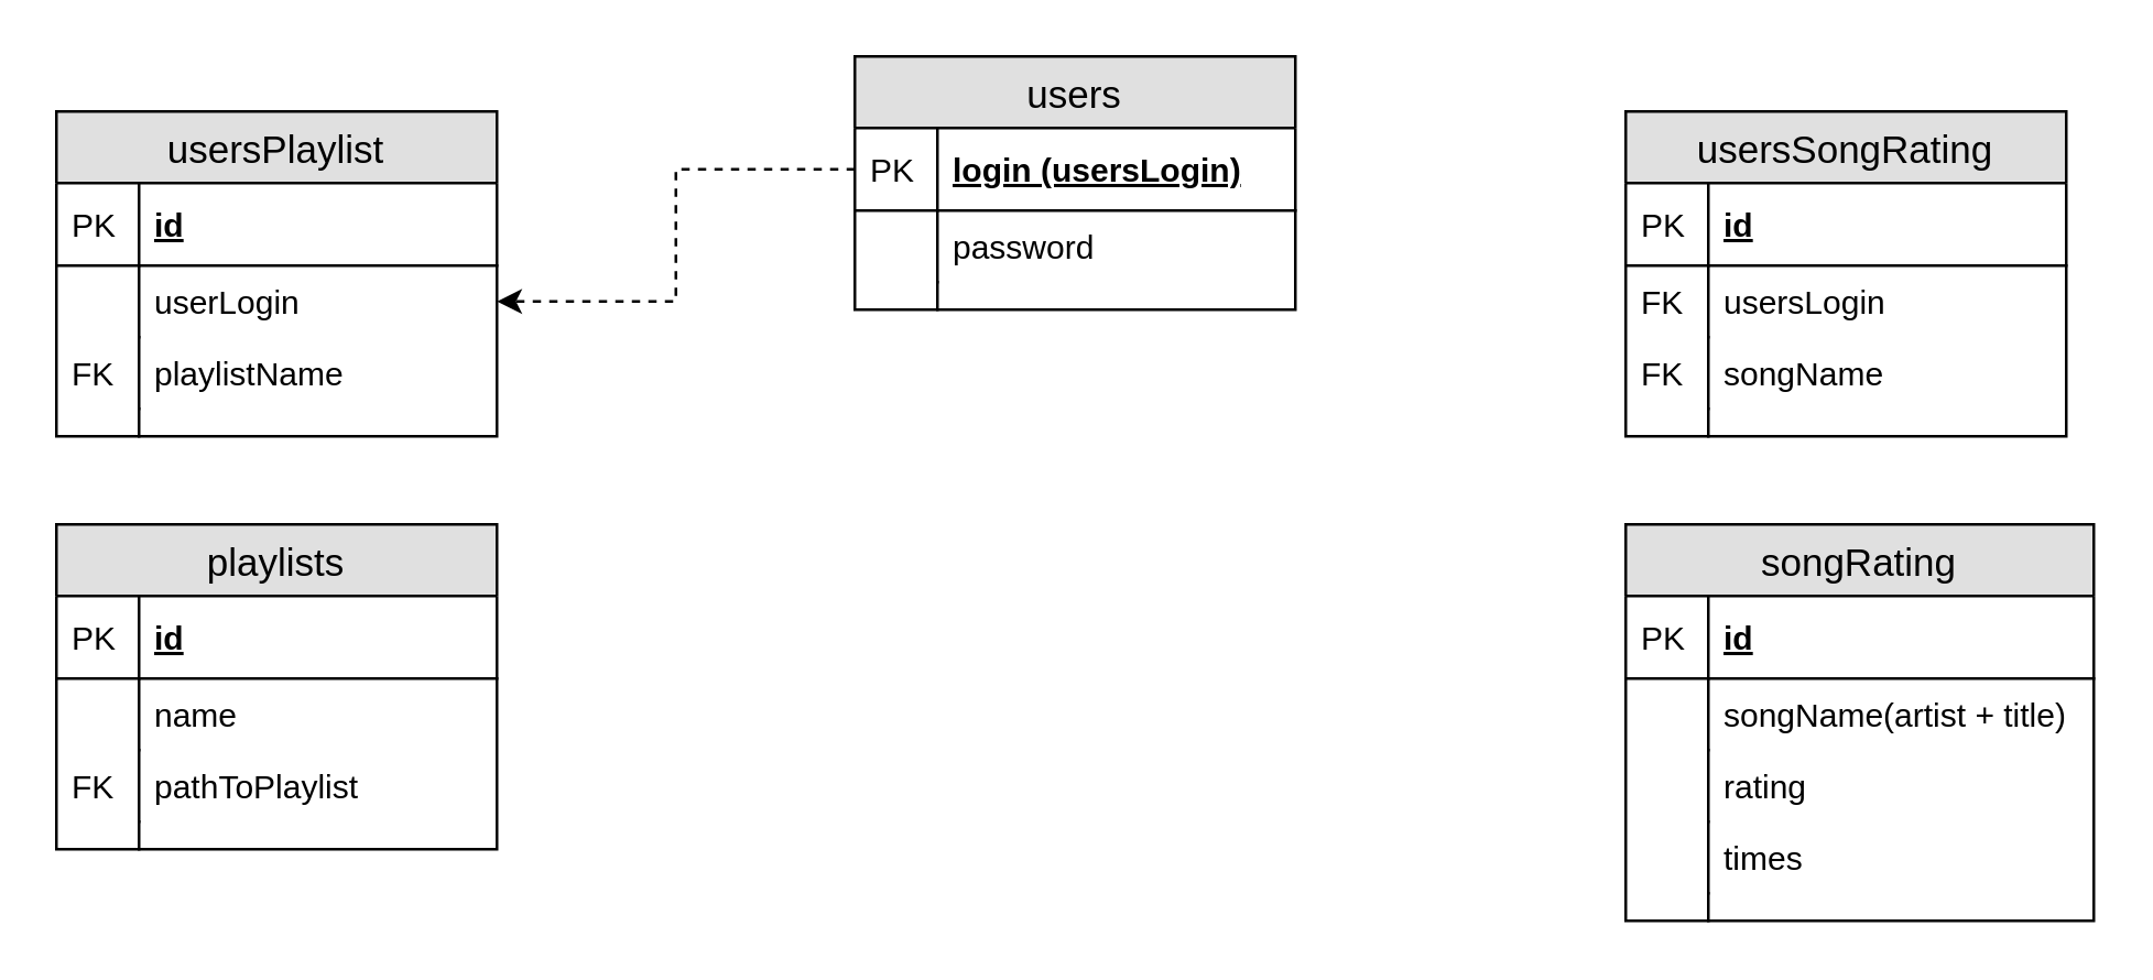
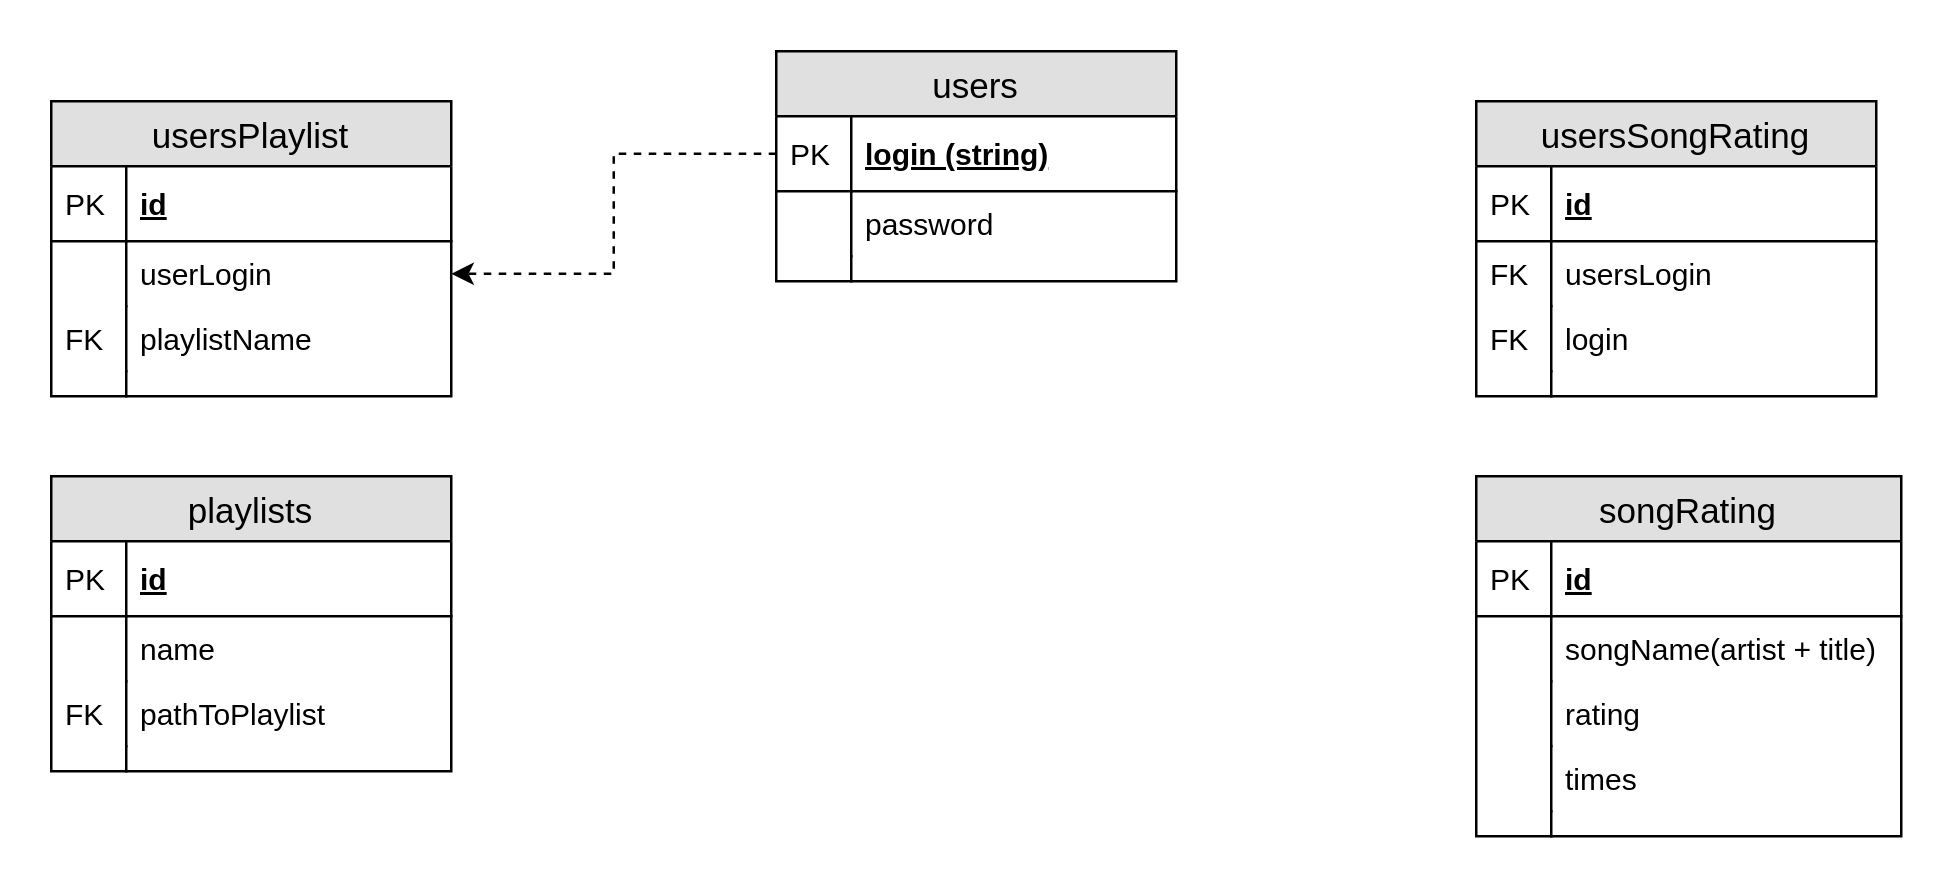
  <mxCell id="0" />
  <mxCell id="1" parent="0" />
  <mxCell id="2" value="users" style="swimlane;fontStyle=0;childLayout=stackLayout;horizontal=1;startSize=26;fillColor=#e0e0e0;horizontalStack=0;resizeParent=1;resizeParentMax=0;resizeLast=0;collapsible=1;marginBottom=0;swimlaneFillColor=#ffffff;align=center;fontSize=14;" vertex="1" parent="1"><mxGeometry x="310" y="20" width="160" height="92" as="geometry" /></mxCell>
- <mxCell id="3" value="login (usersLogin)" style="shape=partialRectangle;top=0;left=0;right=0;bottom=1;align=left;verticalAlign=middle;fillColor=none;spacingLeft=34;spacingRight=4;overflow=hidden;rotatable=0;points=[[0,0.5],[1,0.5]];portConstraint=eastwest;dropTarget=0;fontStyle=5;fontSize=12;" vertex="1" parent="2"><mxGeometry y="26" width="160" height="30" as="geometry" /></mxCell>
+ <mxCell id="3" value="login (string)" style="shape=partialRectangle;top=0;left=0;right=0;bottom=1;align=left;verticalAlign=middle;fillColor=none;spacingLeft=34;spacingRight=4;overflow=hidden;rotatable=0;points=[[0,0.5],[1,0.5]];portConstraint=eastwest;dropTarget=0;fontStyle=5;fontSize=12;" vertex="1" parent="2"><mxGeometry y="26" width="160" height="30" as="geometry" /></mxCell>
  <mxCell id="4" value="PK" style="shape=partialRectangle;top=0;left=0;bottom=0;fillColor=none;align=left;verticalAlign=middle;spacingLeft=4;spacingRight=4;overflow=hidden;rotatable=0;points=[];portConstraint=eastwest;part=1;fontSize=12;" vertex="1" connectable="0" parent="3"><mxGeometry width="30" height="30" as="geometry" /></mxCell>
  <mxCell id="5" value="password" style="shape=partialRectangle;top=0;left=0;right=0;bottom=0;align=left;verticalAlign=top;fillColor=none;spacingLeft=34;spacingRight=4;overflow=hidden;rotatable=0;points=[[0,0.5],[1,0.5]];portConstraint=eastwest;dropTarget=0;fontSize=12;" vertex="1" parent="2"><mxGeometry y="56" width="160" height="26" as="geometry" /></mxCell>
  <mxCell id="6" value="" style="shape=partialRectangle;top=0;left=0;bottom=0;fillColor=none;align=left;verticalAlign=top;spacingLeft=4;spacingRight=4;overflow=hidden;rotatable=0;points=[];portConstraint=eastwest;part=1;fontSize=12;" vertex="1" connectable="0" parent="5"><mxGeometry width="30" height="26" as="geometry" /></mxCell>
  <mxCell id="7" value="" style="shape=partialRectangle;top=0;left=0;right=0;bottom=0;align=left;verticalAlign=top;fillColor=none;spacingLeft=34;spacingRight=4;overflow=hidden;rotatable=0;points=[[0,0.5],[1,0.5]];portConstraint=eastwest;dropTarget=0;fontSize=12;" vertex="1" parent="2"><mxGeometry y="82" width="160" height="10" as="geometry" /></mxCell>
  <mxCell id="8" value="" style="shape=partialRectangle;top=0;left=0;bottom=0;fillColor=none;align=left;verticalAlign=top;spacingLeft=4;spacingRight=4;overflow=hidden;rotatable=0;points=[];portConstraint=eastwest;part=1;fontSize=12;" vertex="1" connectable="0" parent="7"><mxGeometry width="30" height="10" as="geometry" /></mxCell>
  <mxCell id="9" value="playlists" style="swimlane;fontStyle=0;childLayout=stackLayout;horizontal=1;startSize=26;fillColor=#e0e0e0;horizontalStack=0;resizeParent=1;resizeParentMax=0;resizeLast=0;collapsible=1;marginBottom=0;swimlaneFillColor=#ffffff;align=center;fontSize=14;" vertex="1" parent="1"><mxGeometry x="20" y="190" width="160" height="118" as="geometry" /></mxCell>
  <mxCell id="10" value="id" style="shape=partialRectangle;top=0;left=0;right=0;bottom=1;align=left;verticalAlign=middle;fillColor=none;spacingLeft=34;spacingRight=4;overflow=hidden;rotatable=0;points=[[0,0.5],[1,0.5]];portConstraint=eastwest;dropTarget=0;fontStyle=5;fontSize=12;" vertex="1" parent="9"><mxGeometry y="26" width="160" height="30" as="geometry" /></mxCell>
  <mxCell id="11" value="PK" style="shape=partialRectangle;top=0;left=0;bottom=0;fillColor=none;align=left;verticalAlign=middle;spacingLeft=4;spacingRight=4;overflow=hidden;rotatable=0;points=[];portConstraint=eastwest;part=1;fontSize=12;" vertex="1" connectable="0" parent="10"><mxGeometry width="30" height="30" as="geometry" /></mxCell>
  <mxCell id="12" value="name" style="shape=partialRectangle;top=0;left=0;right=0;bottom=0;align=left;verticalAlign=top;fillColor=none;spacingLeft=34;spacingRight=4;overflow=hidden;rotatable=0;points=[[0,0.5],[1,0.5]];portConstraint=eastwest;dropTarget=0;fontSize=12;" vertex="1" parent="9"><mxGeometry y="56" width="160" height="26" as="geometry" /></mxCell>
  <mxCell id="13" value="" style="shape=partialRectangle;top=0;left=0;bottom=0;fillColor=none;align=left;verticalAlign=top;spacingLeft=4;spacingRight=4;overflow=hidden;rotatable=0;points=[];portConstraint=eastwest;part=1;fontSize=12;" vertex="1" connectable="0" parent="12"><mxGeometry width="30" height="26" as="geometry" /></mxCell>
  <mxCell id="14" value="pathToPlaylist" style="shape=partialRectangle;top=0;left=0;right=0;bottom=0;align=left;verticalAlign=top;fillColor=none;spacingLeft=34;spacingRight=4;overflow=hidden;rotatable=0;points=[[0,0.5],[1,0.5]];portConstraint=eastwest;dropTarget=0;fontSize=12;" vertex="1" parent="9"><mxGeometry y="82" width="160" height="26" as="geometry" /></mxCell>
  <mxCell id="15" value="FK" style="shape=partialRectangle;top=0;left=0;bottom=0;fillColor=none;align=left;verticalAlign=top;spacingLeft=4;spacingRight=4;overflow=hidden;rotatable=0;points=[];portConstraint=eastwest;part=1;fontSize=12;" vertex="1" connectable="0" parent="14"><mxGeometry width="30" height="26" as="geometry" /></mxCell>
  <mxCell id="16" value="" style="shape=partialRectangle;top=0;left=0;right=0;bottom=0;align=left;verticalAlign=top;fillColor=none;spacingLeft=34;spacingRight=4;overflow=hidden;rotatable=0;points=[[0,0.5],[1,0.5]];portConstraint=eastwest;dropTarget=0;fontSize=12;" vertex="1" parent="9"><mxGeometry y="108" width="160" height="10" as="geometry" /></mxCell>
  <mxCell id="17" value="" style="shape=partialRectangle;top=0;left=0;bottom=0;fillColor=none;align=left;verticalAlign=top;spacingLeft=4;spacingRight=4;overflow=hidden;rotatable=0;points=[];portConstraint=eastwest;part=1;fontSize=12;" vertex="1" connectable="0" parent="16"><mxGeometry width="30" height="10" as="geometry" /></mxCell>
  <mxCell id="18" value="usersPlaylist" style="swimlane;fontStyle=0;childLayout=stackLayout;horizontal=1;startSize=26;fillColor=#e0e0e0;horizontalStack=0;resizeParent=1;resizeParentMax=0;resizeLast=0;collapsible=1;marginBottom=0;swimlaneFillColor=#ffffff;align=center;fontSize=14;" vertex="1" parent="1"><mxGeometry x="20" y="40" width="160" height="118" as="geometry" /></mxCell>
  <mxCell id="19" value="id" style="shape=partialRectangle;top=0;left=0;right=0;bottom=1;align=left;verticalAlign=middle;fillColor=none;spacingLeft=34;spacingRight=4;overflow=hidden;rotatable=0;points=[[0,0.5],[1,0.5]];portConstraint=eastwest;dropTarget=0;fontStyle=5;fontSize=12;" vertex="1" parent="18"><mxGeometry y="26" width="160" height="30" as="geometry" /></mxCell>
  <mxCell id="20" value="PK" style="shape=partialRectangle;top=0;left=0;bottom=0;fillColor=none;align=left;verticalAlign=middle;spacingLeft=4;spacingRight=4;overflow=hidden;rotatable=0;points=[];portConstraint=eastwest;part=1;fontSize=12;" vertex="1" connectable="0" parent="19"><mxGeometry width="30" height="30" as="geometry" /></mxCell>
  <mxCell id="21" value="userLogin" style="shape=partialRectangle;top=0;left=0;right=0;bottom=0;align=left;verticalAlign=top;fillColor=none;spacingLeft=34;spacingRight=4;overflow=hidden;rotatable=0;points=[[0,0.5],[1,0.5]];portConstraint=eastwest;dropTarget=0;fontSize=12;" vertex="1" parent="18"><mxGeometry y="56" width="160" height="26" as="geometry" /></mxCell>
  <mxCell id="22" value="" style="shape=partialRectangle;top=0;left=0;bottom=0;fillColor=none;align=left;verticalAlign=top;spacingLeft=4;spacingRight=4;overflow=hidden;rotatable=0;points=[];portConstraint=eastwest;part=1;fontSize=12;" vertex="1" connectable="0" parent="21"><mxGeometry width="30" height="26" as="geometry" /></mxCell>
  <mxCell id="23" value="playlistName" style="shape=partialRectangle;top=0;left=0;right=0;bottom=0;align=left;verticalAlign=top;fillColor=none;spacingLeft=34;spacingRight=4;overflow=hidden;rotatable=0;points=[[0,0.5],[1,0.5]];portConstraint=eastwest;dropTarget=0;fontSize=12;" vertex="1" parent="18"><mxGeometry y="82" width="160" height="26" as="geometry" /></mxCell>
  <mxCell id="24" value="FK" style="shape=partialRectangle;top=0;left=0;bottom=0;fillColor=none;align=left;verticalAlign=top;spacingLeft=4;spacingRight=4;overflow=hidden;rotatable=0;points=[];portConstraint=eastwest;part=1;fontSize=12;" vertex="1" connectable="0" parent="23"><mxGeometry width="30" height="26" as="geometry" /></mxCell>
  <mxCell id="25" value="" style="shape=partialRectangle;top=0;left=0;right=0;bottom=0;align=left;verticalAlign=top;fillColor=none;spacingLeft=34;spacingRight=4;overflow=hidden;rotatable=0;points=[[0,0.5],[1,0.5]];portConstraint=eastwest;dropTarget=0;fontSize=12;" vertex="1" parent="18"><mxGeometry y="108" width="160" height="10" as="geometry" /></mxCell>
  <mxCell id="26" value="" style="shape=partialRectangle;top=0;left=0;bottom=0;fillColor=none;align=left;verticalAlign=top;spacingLeft=4;spacingRight=4;overflow=hidden;rotatable=0;points=[];portConstraint=eastwest;part=1;fontSize=12;" vertex="1" connectable="0" parent="25"><mxGeometry width="30" height="10" as="geometry" /></mxCell>
  <mxCell id="27" style="edgeStyle=orthogonalEdgeStyle;rounded=0;orthogonalLoop=1;jettySize=auto;html=1;entryX=1;entryY=0.5;entryDx=0;entryDy=0;dashed=1;" edge="1" parent="1" source="3" target="21"><mxGeometry relative="1" as="geometry" /></mxCell>
  <mxCell id="28" value="songRating" style="swimlane;fontStyle=0;childLayout=stackLayout;horizontal=1;startSize=26;fillColor=#e0e0e0;horizontalStack=0;resizeParent=1;resizeParentMax=0;resizeLast=0;collapsible=1;marginBottom=0;swimlaneFillColor=#ffffff;align=center;fontSize=14;" vertex="1" parent="1"><mxGeometry x="590" y="190" width="170" height="144" as="geometry" /></mxCell>
  <mxCell id="29" value="id" style="shape=partialRectangle;top=0;left=0;right=0;bottom=1;align=left;verticalAlign=middle;fillColor=none;spacingLeft=34;spacingRight=4;overflow=hidden;rotatable=0;points=[[0,0.5],[1,0.5]];portConstraint=eastwest;dropTarget=0;fontStyle=5;fontSize=12;" vertex="1" parent="28"><mxGeometry y="26" width="170" height="30" as="geometry" /></mxCell>
  <mxCell id="30" value="PK" style="shape=partialRectangle;top=0;left=0;bottom=0;fillColor=none;align=left;verticalAlign=middle;spacingLeft=4;spacingRight=4;overflow=hidden;rotatable=0;points=[];portConstraint=eastwest;part=1;fontSize=12;" vertex="1" connectable="0" parent="29"><mxGeometry width="30" height="30" as="geometry" /></mxCell>
  <mxCell id="31" value="songName(artist + title)" style="shape=partialRectangle;top=0;left=0;right=0;bottom=0;align=left;verticalAlign=top;fillColor=none;spacingLeft=34;spacingRight=4;overflow=hidden;rotatable=0;points=[[0,0.5],[1,0.5]];portConstraint=eastwest;dropTarget=0;fontSize=12;" vertex="1" parent="28"><mxGeometry y="56" width="170" height="26" as="geometry" /></mxCell>
  <mxCell id="32" value="" style="shape=partialRectangle;top=0;left=0;bottom=0;fillColor=none;align=left;verticalAlign=top;spacingLeft=4;spacingRight=4;overflow=hidden;rotatable=0;points=[];portConstraint=eastwest;part=1;fontSize=12;" vertex="1" connectable="0" parent="31"><mxGeometry width="30" height="26" as="geometry" /></mxCell>
  <mxCell id="33" value="rating" style="shape=partialRectangle;top=0;left=0;right=0;bottom=0;align=left;verticalAlign=top;fillColor=none;spacingLeft=34;spacingRight=4;overflow=hidden;rotatable=0;points=[[0,0.5],[1,0.5]];portConstraint=eastwest;dropTarget=0;fontSize=12;" vertex="1" parent="28"><mxGeometry y="82" width="170" height="26" as="geometry" /></mxCell>
  <mxCell id="34" value="" style="shape=partialRectangle;top=0;left=0;bottom=0;fillColor=none;align=left;verticalAlign=top;spacingLeft=4;spacingRight=4;overflow=hidden;rotatable=0;points=[];portConstraint=eastwest;part=1;fontSize=12;" vertex="1" connectable="0" parent="33"><mxGeometry width="30" height="26" as="geometry" /></mxCell>
  <mxCell id="35" value="times" style="shape=partialRectangle;top=0;left=0;right=0;bottom=0;align=left;verticalAlign=top;fillColor=none;spacingLeft=34;spacingRight=4;overflow=hidden;rotatable=0;points=[[0,0.5],[1,0.5]];portConstraint=eastwest;dropTarget=0;fontSize=12;" vertex="1" parent="28"><mxGeometry y="108" width="170" height="26" as="geometry" /></mxCell>
  <mxCell id="36" value="" style="shape=partialRectangle;top=0;left=0;bottom=0;fillColor=none;align=left;verticalAlign=top;spacingLeft=4;spacingRight=4;overflow=hidden;rotatable=0;points=[];portConstraint=eastwest;part=1;fontSize=12;" vertex="1" connectable="0" parent="35"><mxGeometry width="30" height="26" as="geometry" /></mxCell>
  <mxCell id="37" value="" style="shape=partialRectangle;top=0;left=0;right=0;bottom=0;align=left;verticalAlign=top;fillColor=none;spacingLeft=34;spacingRight=4;overflow=hidden;rotatable=0;points=[[0,0.5],[1,0.5]];portConstraint=eastwest;dropTarget=0;fontSize=12;" vertex="1" parent="28"><mxGeometry y="134" width="170" height="10" as="geometry" /></mxCell>
  <mxCell id="38" value="" style="shape=partialRectangle;top=0;left=0;bottom=0;fillColor=none;align=left;verticalAlign=top;spacingLeft=4;spacingRight=4;overflow=hidden;rotatable=0;points=[];portConstraint=eastwest;part=1;fontSize=12;" vertex="1" connectable="0" parent="37"><mxGeometry width="30" height="10" as="geometry" /></mxCell>
  <mxCell id="39" value="usersSongRating" style="swimlane;fontStyle=0;childLayout=stackLayout;horizontal=1;startSize=26;fillColor=#e0e0e0;horizontalStack=0;resizeParent=1;resizeParentMax=0;resizeLast=0;collapsible=1;marginBottom=0;swimlaneFillColor=#ffffff;align=center;fontSize=14;" vertex="1" parent="1"><mxGeometry x="590" y="40" width="160" height="118" as="geometry" /></mxCell>
  <mxCell id="40" value="id" style="shape=partialRectangle;top=0;left=0;right=0;bottom=1;align=left;verticalAlign=middle;fillColor=none;spacingLeft=34;spacingRight=4;overflow=hidden;rotatable=0;points=[[0,0.5],[1,0.5]];portConstraint=eastwest;dropTarget=0;fontStyle=5;fontSize=12;" vertex="1" parent="39"><mxGeometry y="26" width="160" height="30" as="geometry" /></mxCell>
  <mxCell id="41" value="PK" style="shape=partialRectangle;top=0;left=0;bottom=0;fillColor=none;align=left;verticalAlign=middle;spacingLeft=4;spacingRight=4;overflow=hidden;rotatable=0;points=[];portConstraint=eastwest;part=1;fontSize=12;" vertex="1" connectable="0" parent="40"><mxGeometry width="30" height="30" as="geometry" /></mxCell>
  <mxCell id="42" value="usersLogin" style="shape=partialRectangle;top=0;left=0;right=0;bottom=0;align=left;verticalAlign=top;fillColor=none;spacingLeft=34;spacingRight=4;overflow=hidden;rotatable=0;points=[[0,0.5],[1,0.5]];portConstraint=eastwest;dropTarget=0;fontSize=12;" vertex="1" parent="39"><mxGeometry y="56" width="160" height="26" as="geometry" /></mxCell>
  <mxCell id="43" value="FK" style="shape=partialRectangle;top=0;left=0;bottom=0;fillColor=none;align=left;verticalAlign=top;spacingLeft=4;spacingRight=4;overflow=hidden;rotatable=0;points=[];portConstraint=eastwest;part=1;fontSize=12;" vertex="1" connectable="0" parent="42"><mxGeometry width="30" height="26" as="geometry" /></mxCell>
- <mxCell id="44" value="songName" style="shape=partialRectangle;top=0;left=0;right=0;bottom=0;align=left;verticalAlign=top;fillColor=none;spacingLeft=34;spacingRight=4;overflow=hidden;rotatable=0;points=[[0,0.5],[1,0.5]];portConstraint=eastwest;dropTarget=0;fontSize=12;" vertex="1" parent="39"><mxGeometry y="82" width="160" height="26" as="geometry" /></mxCell>
+ <mxCell id="44" value="login" style="shape=partialRectangle;top=0;left=0;right=0;bottom=0;align=left;verticalAlign=top;fillColor=none;spacingLeft=34;spacingRight=4;overflow=hidden;rotatable=0;points=[[0,0.5],[1,0.5]];portConstraint=eastwest;dropTarget=0;fontSize=12;" vertex="1" parent="39"><mxGeometry y="82" width="160" height="26" as="geometry" /></mxCell>
  <mxCell id="45" value="FK" style="shape=partialRectangle;top=0;left=0;bottom=0;fillColor=none;align=left;verticalAlign=top;spacingLeft=4;spacingRight=4;overflow=hidden;rotatable=0;points=[];portConstraint=eastwest;part=1;fontSize=12;" vertex="1" connectable="0" parent="44"><mxGeometry width="30" height="26" as="geometry" /></mxCell>
  <mxCell id="46" value="" style="shape=partialRectangle;top=0;left=0;right=0;bottom=0;align=left;verticalAlign=top;fillColor=none;spacingLeft=34;spacingRight=4;overflow=hidden;rotatable=0;points=[[0,0.5],[1,0.5]];portConstraint=eastwest;dropTarget=0;fontSize=12;" vertex="1" parent="39"><mxGeometry y="108" width="160" height="10" as="geometry" /></mxCell>
  <mxCell id="47" value="" style="shape=partialRectangle;top=0;left=0;bottom=0;fillColor=none;align=left;verticalAlign=top;spacingLeft=4;spacingRight=4;overflow=hidden;rotatable=0;points=[];portConstraint=eastwest;part=1;fontSize=12;" vertex="1" connectable="0" parent="46"><mxGeometry width="30" height="10" as="geometry" /></mxCell>
